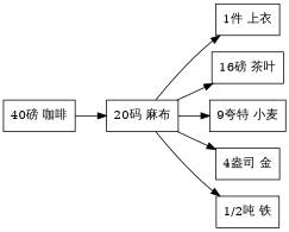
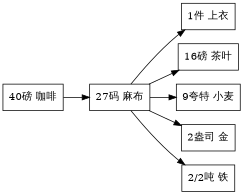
  digraph {
    rankdir=LR
    node [shape=record]
-   "20码 麻布"
+   "20码 麻布" [label="27码 麻布"]
    "1件 上衣"
    n3 [label="16磅 茶叶"]
    n4 [label="9夸特 小麦"]
-   "2盎司 金" [label="4盎司 金"]
-   "1/2吨 铁"
+   "2盎司 金"
+   "1/2吨 铁" [label="2/2吨 铁"]
    "40磅 咖啡"
    "20码 麻布" -> "1件 上衣"
    "20码 麻布" -> n3
    "20码 麻布" -> n4
    "20码 麻布" -> "2盎司 金"
    "20码 麻布" -> "1/2吨 铁"
    "40磅 咖啡" -> "20码 麻布"
  }
